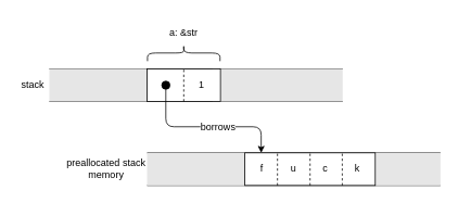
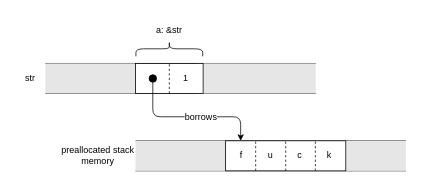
  <mxCell id="0" />
  <mxCell id="1" parent="0" />
  <mxCell id="2" value="" style="endArrow=none;html=1;" parent="1" edge="1"><mxGeometry width="50" height="50" relative="1" as="geometry"><mxPoint x="60" y="84" as="sourcePoint" /><mxPoint x="420" y="84" as="targetPoint" /></mxGeometry></mxCell>
  <mxCell id="3" value="" style="endArrow=none;html=1;" parent="1" edge="1"><mxGeometry width="50" height="50" relative="1" as="geometry"><mxPoint x="60" y="124" as="sourcePoint" /><mxPoint x="420" y="124" as="targetPoint" /></mxGeometry></mxCell>
  <mxCell id="4" value="" style="endArrow=none;html=1;" parent="1" edge="1"><mxGeometry width="50" height="50" relative="1" as="geometry"><mxPoint x="180" y="124" as="sourcePoint" /><mxPoint x="180" y="84" as="targetPoint" /></mxGeometry></mxCell>
  <mxCell id="5" value="" style="endArrow=none;html=1;" parent="1" edge="1"><mxGeometry width="50" height="50" relative="1" as="geometry"><mxPoint x="260" y="124" as="sourcePoint" /><mxPoint x="260" y="84" as="targetPoint" /></mxGeometry></mxCell>
  <mxCell id="6" value="" style="rounded=0;whiteSpace=wrap;html=1;fillColor=#E6E6E6;strokeColor=none;" parent="1" vertex="1"><mxGeometry x="60" y="84" width="120" height="40" as="geometry" /></mxCell>
  <mxCell id="7" value="" style="rounded=0;whiteSpace=wrap;html=1;fillColor=#E6E6E6;strokeColor=none;" parent="1" vertex="1"><mxGeometry x="260" y="84" width="160" height="40" as="geometry" /></mxCell>
  <mxCell id="8" value="" style="rounded=0;whiteSpace=wrap;html=1;fillColor=#FFFFFF;" parent="1" vertex="1"><mxGeometry x="180" y="84" width="90" height="40" as="geometry" /></mxCell>
  <mxCell id="9" value="" style="endArrow=none;dashed=1;html=1;entryX=0.5;entryY=0;entryDx=0;entryDy=0;exitX=0.5;exitY=1;exitDx=0;exitDy=0;" parent="1" source="8" target="8" edge="1"><mxGeometry width="50" height="50" relative="1" as="geometry"><mxPoint x="200" y="274" as="sourcePoint" /><mxPoint x="250" y="224" as="targetPoint" /></mxGeometry></mxCell>
  <mxCell id="10" value="1" style="text;html=1;strokeColor=none;fillColor=none;align=center;verticalAlign=middle;whiteSpace=wrap;rounded=0;" parent="1" vertex="1"><mxGeometry x="227" y="94" width="40" height="20" as="geometry" /></mxCell>
  <mxCell id="11" value="" style="endArrow=none;html=1;" parent="1" edge="1"><mxGeometry width="50" height="50" relative="1" as="geometry"><mxPoint x="180" y="187" as="sourcePoint" /><mxPoint x="540" y="187" as="targetPoint" /></mxGeometry></mxCell>
  <mxCell id="12" value="" style="endArrow=none;html=1;" parent="1" edge="1"><mxGeometry width="50" height="50" relative="1" as="geometry"><mxPoint x="180" y="227" as="sourcePoint" /><mxPoint x="540" y="227" as="targetPoint" /></mxGeometry></mxCell>
  <mxCell id="13" value="" style="endArrow=none;html=1;" parent="1" edge="1"><mxGeometry width="50" height="50" relative="1" as="geometry"><mxPoint x="300" y="227" as="sourcePoint" /><mxPoint x="300" y="187" as="targetPoint" /></mxGeometry></mxCell>
  <mxCell id="14" value="" style="endArrow=none;html=1;" parent="1" edge="1"><mxGeometry width="50" height="50" relative="1" as="geometry"><mxPoint x="380" y="227" as="sourcePoint" /><mxPoint x="380" y="187" as="targetPoint" /></mxGeometry></mxCell>
  <mxCell id="15" value="" style="rounded=0;whiteSpace=wrap;html=1;fillColor=#E6E6E6;strokeColor=none;" parent="1" vertex="1"><mxGeometry x="180" y="187" width="120" height="40" as="geometry" /></mxCell>
  <mxCell id="16" value="" style="rounded=0;whiteSpace=wrap;html=1;fillColor=#E6E6E6;strokeColor=none;" parent="1" vertex="1"><mxGeometry x="380" y="187" width="160" height="40" as="geometry" /></mxCell>
  <mxCell id="17" value="" style="rounded=0;whiteSpace=wrap;html=1;fillColor=#FFFFFF;" parent="1" vertex="1"><mxGeometry x="300" y="187" width="160" height="40" as="geometry" /></mxCell>
  <mxCell id="18" value="" style="endArrow=none;dashed=1;html=1;entryX=0.25;entryY=0;entryDx=0;entryDy=0;" parent="1" target="17" edge="1"><mxGeometry width="50" height="50" relative="1" as="geometry"><mxPoint x="340" y="227" as="sourcePoint" /><mxPoint x="360" y="197" as="targetPoint" /></mxGeometry></mxCell>
  <mxCell id="19" value="" style="endArrow=none;dashed=1;html=1;entryX=0.25;entryY=0;entryDx=0;entryDy=0;" parent="1" edge="1"><mxGeometry width="50" height="50" relative="1" as="geometry"><mxPoint x="380" y="227" as="sourcePoint" /><mxPoint x="380" y="187" as="targetPoint" /></mxGeometry></mxCell>
  <mxCell id="20" value="" style="endArrow=none;dashed=1;html=1;entryX=0.25;entryY=0;entryDx=0;entryDy=0;" parent="1" edge="1"><mxGeometry width="50" height="50" relative="1" as="geometry"><mxPoint x="419.5" y="227" as="sourcePoint" /><mxPoint x="419.5" y="187" as="targetPoint" /></mxGeometry></mxCell>
  <mxCell id="21" value="f" style="text;html=1;strokeColor=none;fillColor=none;align=center;verticalAlign=middle;whiteSpace=wrap;rounded=0;" parent="1" vertex="1"><mxGeometry x="311" y="197" width="20" height="20" as="geometry" /></mxCell>
  <mxCell id="22" value="u" style="text;html=1;strokeColor=none;fillColor=none;align=center;verticalAlign=middle;whiteSpace=wrap;rounded=0;" parent="1" vertex="1"><mxGeometry x="350" y="197" width="20" height="20" as="geometry" /></mxCell>
  <mxCell id="23" value="c" style="text;html=1;strokeColor=none;fillColor=none;align=center;verticalAlign=middle;whiteSpace=wrap;rounded=0;" parent="1" vertex="1"><mxGeometry x="389" y="197" width="20" height="20" as="geometry" /></mxCell>
  <mxCell id="24" value="k" style="text;html=1;strokeColor=none;fillColor=none;align=center;verticalAlign=middle;whiteSpace=wrap;rounded=0;" parent="1" vertex="1"><mxGeometry x="428" y="197" width="20" height="20" as="geometry" /></mxCell>
  <mxCell id="25" value="" style="shape=curlyBracket;whiteSpace=wrap;html=1;rounded=1;fillColor=#FFFFFF;rotation=90;" parent="1" vertex="1"><mxGeometry x="215" y="20" width="20" height="89" as="geometry" /></mxCell>
  <mxCell id="26" value="a: &amp;amp;str" style="text;html=1;strokeColor=none;fillColor=none;align=center;verticalAlign=middle;whiteSpace=wrap;rounded=0;" parent="1" vertex="1"><mxGeometry x="205" y="30" width="40" height="20" as="geometry" /></mxCell>
  <mxCell id="27" value="preallocated stack memory" style="text;html=1;strokeColor=none;fillColor=none;align=center;verticalAlign=middle;whiteSpace=wrap;rounded=0;" parent="1" vertex="1"><mxGeometry x="80" y="197" width="100" height="20" as="geometry" /></mxCell>
- <mxCell id="28" value="stack" style="text;html=1;strokeColor=none;fillColor=none;align=center;verticalAlign=middle;whiteSpace=wrap;rounded=0;" parent="1" vertex="1"><mxGeometry x="20" y="94" width="40" height="20" as="geometry" /></mxCell>
+ <mxCell id="28" value="str" style="text;html=1;strokeColor=none;fillColor=none;align=center;verticalAlign=middle;whiteSpace=wrap;rounded=0;" parent="1" vertex="1"><mxGeometry x="20" y="94" width="40" height="20" as="geometry" /></mxCell>
  <mxCell id="29" value="" style="edgeStyle=elbowEdgeStyle;elbow=vertical;endArrow=classic;html=1;exitX=0.5;exitY=1;exitDx=0;exitDy=0;entryX=0.125;entryY=0;entryDx=0;entryDy=0;entryPerimeter=0;" parent="1" source="31" target="17" edge="1"><mxGeometry width="50" height="50" relative="1" as="geometry"><mxPoint x="220" y="475" as="sourcePoint" /><mxPoint x="270" y="425" as="targetPoint" /><Array as="points"><mxPoint x="260" y="155" /></Array></mxGeometry></mxCell>
  <mxCell id="30" value="borrows" style="text;html=1;resizable=0;points=[];align=center;verticalAlign=middle;labelBackgroundColor=#ffffff;" parent="29" vertex="1" connectable="0"><mxGeometry x="0.117" relative="1" as="geometry"><mxPoint as="offset" /></mxGeometry></mxCell>
  <mxCell id="31" value="" style="ellipse;whiteSpace=wrap;html=1;aspect=fixed;fillColor=#000000;" parent="1" vertex="1"><mxGeometry x="198" y="99" width="10" height="10" as="geometry" /></mxCell>
